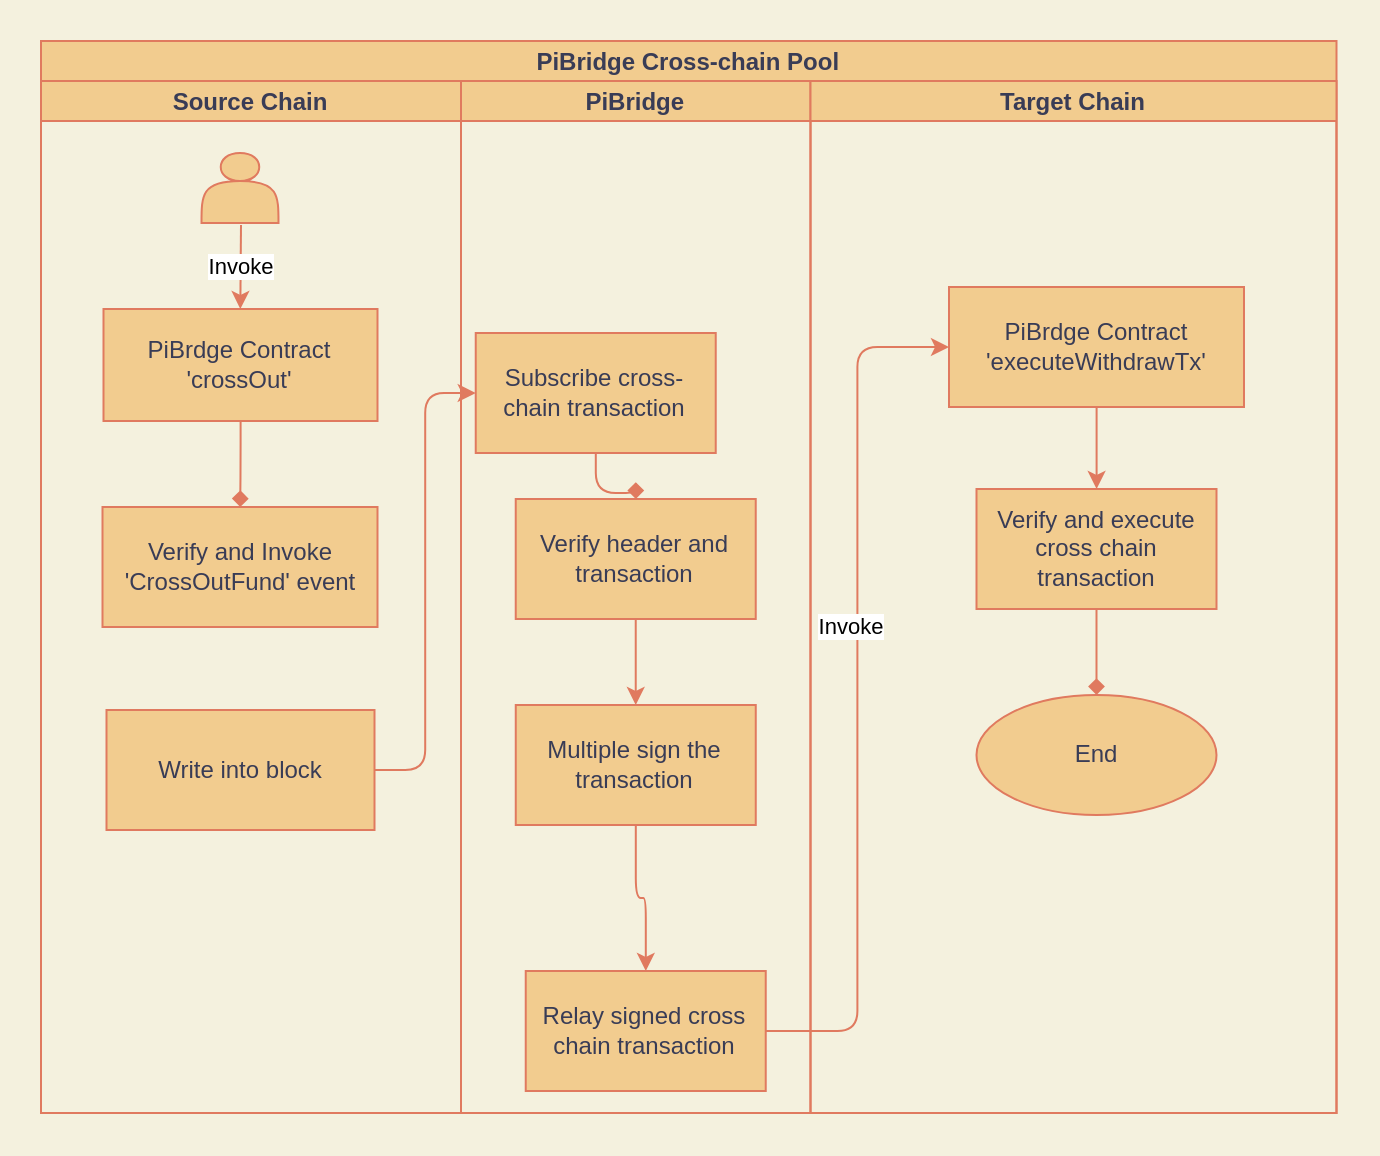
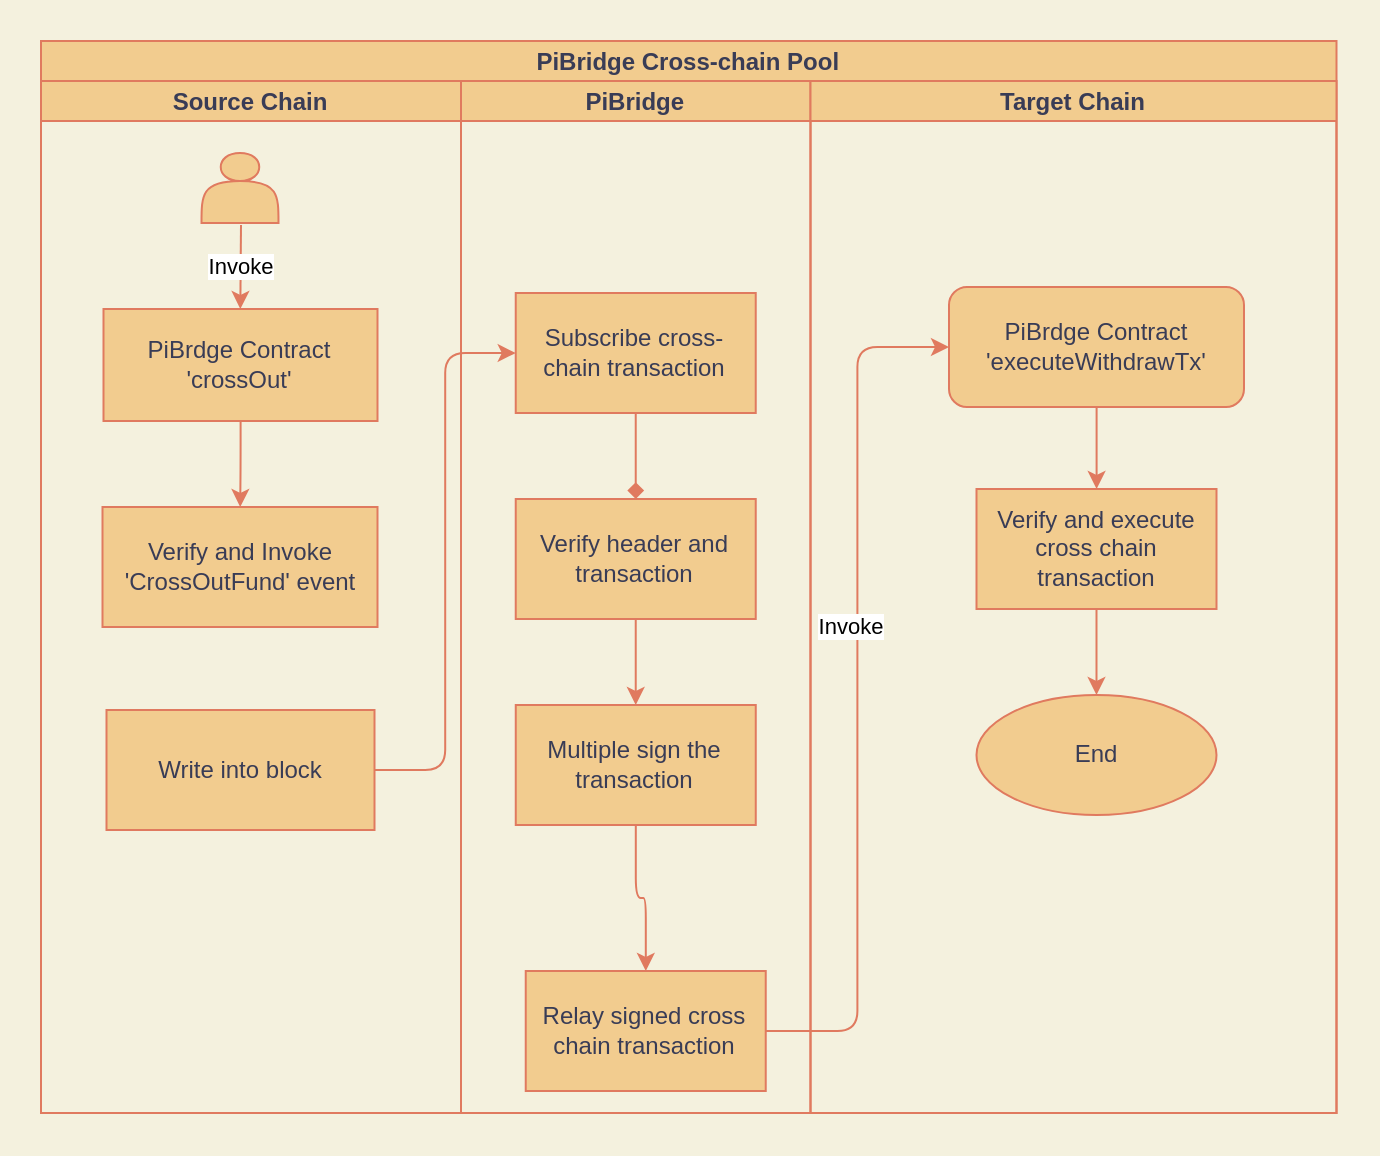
  <mxCell id="0" />
  <mxCell id="1" parent="0" />
  <mxCell id="2" value="PiBridge Cross-chain Pool" style="swimlane;childLayout=stackLayout;resizeParent=1;resizeParentMax=0;startSize=20;fillColor=#F2CC8F;strokeColor=#E07A5F;fontColor=#393C56;" parent="1" vertex="1"><mxGeometry x="20" y="20" width="647.75" height="536" as="geometry" /></mxCell>
  <mxCell id="3" value="Source Chain" style="swimlane;startSize=20;fillColor=#F2CC8F;strokeColor=#E07A5F;fontColor=#393C56;" parent="2" vertex="1"><mxGeometry y="20" width="210" height="516" as="geometry" /></mxCell>
  <mxCell id="4" value="" style="shape=actor;whiteSpace=wrap;html=1;fillColor=#F2CC8F;strokeColor=#E07A5F;fontColor=#393C56;" parent="3" vertex="1"><mxGeometry x="80.25" y="36" width="38.5" height="35" as="geometry" /></mxCell>
- <mxCell id="5" value="" style="edgeStyle=orthogonalEdgeStyle;curved=0;rounded=1;sketch=0;orthogonalLoop=1;jettySize=auto;html=1;fontColor=#393C56;strokeColor=#E07A5F;fillColor=#F2CC8F;endArrow=diamond;" parent="3" source="6" target="7" edge="1"><mxGeometry relative="1" as="geometry" /></mxCell>
+ <mxCell id="5" value="" style="edgeStyle=orthogonalEdgeStyle;curved=0;rounded=1;sketch=0;orthogonalLoop=1;jettySize=auto;html=1;fontColor=#393C56;strokeColor=#E07A5F;fillColor=#F2CC8F;" parent="3" source="6" target="7" edge="1"><mxGeometry relative="1" as="geometry" /></mxCell>
  <mxCell id="6" value="PiBrdge Contract&lt;br&gt;'crossOut'" style="rounded=0;whiteSpace=wrap;html=1;fillColor=#F2CC8F;strokeColor=#E07A5F;fontColor=#393C56;" parent="3" vertex="1"><mxGeometry x="31.25" y="114" width="137" height="56" as="geometry" /></mxCell>
  <mxCell id="7" value="Verify and Invoke 'CrossOutFund' event" style="whiteSpace=wrap;html=1;rounded=0;fontColor=#393C56;strokeColor=#E07A5F;fillColor=#F2CC8F;" parent="3" vertex="1"><mxGeometry x="30.75" y="213" width="137.5" height="60" as="geometry" /></mxCell>
  <mxCell id="8" value="Write into block" style="whiteSpace=wrap;html=1;rounded=0;fontColor=#393C56;strokeColor=#E07A5F;fillColor=#F2CC8F;" parent="3" vertex="1"><mxGeometry x="32.75" y="314.5" width="134" height="60" as="geometry" /></mxCell>
  <mxCell id="9" value="" style="endArrow=classic;html=1;fontColor=#393C56;strokeColor=#E07A5F;fillColor=#F2CC8F;entryX=0.5;entryY=0;entryDx=0;entryDy=0;" parent="3" edge="1"><mxGeometry relative="1" as="geometry"><mxPoint x="100" y="72" as="sourcePoint" /><mxPoint x="99.66" y="114" as="targetPoint" /></mxGeometry></mxCell>
  <mxCell id="10" value="Invoke" style="edgeLabel;resizable=0;html=1;align=center;verticalAlign=middle;" parent="9" connectable="0" vertex="1"><mxGeometry relative="1" as="geometry" /></mxCell>
  <mxCell id="11" value="PiBridge" style="swimlane;startSize=20;fillColor=#F2CC8F;strokeColor=#E07A5F;fontColor=#393C56;" parent="2" vertex="1"><mxGeometry x="210" y="20" width="174.75" height="516" as="geometry" /></mxCell>
  <mxCell id="12" value="" style="edgeStyle=orthogonalEdgeStyle;curved=0;rounded=1;sketch=0;orthogonalLoop=1;jettySize=auto;html=1;fontColor=#393C56;strokeColor=#E07A5F;fillColor=#F2CC8F;endArrow=diamond;" parent="11" source="13" target="15" edge="1"><mxGeometry relative="1" as="geometry" /></mxCell>
- <mxCell id="13" value="&lt;span&gt;Subscribe cross-chain transaction&lt;/span&gt;" style="whiteSpace=wrap;html=1;rounded=0;fontColor=#393C56;strokeColor=#E07A5F;fillColor=#F2CC8F;" parent="11" vertex="1"><mxGeometry x="7.37" y="126" width="120" height="60" as="geometry" /></mxCell>
+ <mxCell id="13" value="&lt;span&gt;Subscribe cross-chain transaction&lt;/span&gt;" style="whiteSpace=wrap;html=1;rounded=0;fontColor=#393C56;strokeColor=#E07A5F;fillColor=#F2CC8F;" parent="11" vertex="1"><mxGeometry x="27.37" y="106" width="120" height="60" as="geometry" /></mxCell>
  <mxCell id="14" value="" style="edgeStyle=orthogonalEdgeStyle;curved=0;rounded=1;sketch=0;orthogonalLoop=1;jettySize=auto;html=1;fontColor=#393C56;strokeColor=#E07A5F;fillColor=#F2CC8F;" parent="11" source="15" target="17" edge="1"><mxGeometry relative="1" as="geometry" /></mxCell>
  <mxCell id="15" value="Verify header and transaction" style="whiteSpace=wrap;html=1;rounded=0;fontColor=#393C56;strokeColor=#E07A5F;fillColor=#F2CC8F;" parent="11" vertex="1"><mxGeometry x="27.37" y="209" width="120" height="60" as="geometry" /></mxCell>
  <mxCell id="16" value="" style="edgeStyle=orthogonalEdgeStyle;curved=0;rounded=1;sketch=0;orthogonalLoop=1;jettySize=auto;html=1;fontColor=#393C56;strokeColor=#E07A5F;fillColor=#F2CC8F;" parent="11" source="17" target="18" edge="1"><mxGeometry relative="1" as="geometry" /></mxCell>
  <mxCell id="17" value="Multiple sign the transaction" style="whiteSpace=wrap;html=1;rounded=0;fontColor=#393C56;strokeColor=#E07A5F;fillColor=#F2CC8F;" parent="11" vertex="1"><mxGeometry x="27.38" y="312" width="120" height="60" as="geometry" /></mxCell>
  <mxCell id="18" value="Relay signed cross chain transaction" style="whiteSpace=wrap;html=1;rounded=0;fontColor=#393C56;strokeColor=#E07A5F;fillColor=#F2CC8F;" parent="11" vertex="1"><mxGeometry x="32.37" y="445" width="120" height="60" as="geometry" /></mxCell>
  <mxCell id="19" value="" style="edgeStyle=orthogonalEdgeStyle;curved=0;rounded=1;sketch=0;orthogonalLoop=1;jettySize=auto;html=1;fontColor=#393C56;strokeColor=#E07A5F;fillColor=#F2CC8F;entryX=0;entryY=0.5;entryDx=0;entryDy=0;" parent="2" source="8" target="13" edge="1"><mxGeometry relative="1" as="geometry" /></mxCell>
  <mxCell id="20" value="" style="edgeStyle=orthogonalEdgeStyle;curved=0;rounded=1;sketch=0;orthogonalLoop=1;jettySize=auto;html=1;fontColor=#393C56;strokeColor=#E07A5F;fillColor=#F2CC8F;entryX=0;entryY=0.5;entryDx=0;entryDy=0;" parent="2" source="18" target="23" edge="1"><mxGeometry relative="1" as="geometry" /></mxCell>
  <mxCell id="21" value="Target Chain" style="swimlane;startSize=20;fillColor=#F2CC8F;strokeColor=#E07A5F;fontColor=#393C56;" parent="2" vertex="1"><mxGeometry x="384.75" y="20" width="263" height="516" as="geometry" /></mxCell>
  <mxCell id="22" value="" style="edgeStyle=orthogonalEdgeStyle;curved=0;rounded=1;sketch=0;orthogonalLoop=1;jettySize=auto;html=1;fontColor=#393C56;strokeColor=#E07A5F;fillColor=#F2CC8F;" parent="21" source="23" target="26" edge="1"><mxGeometry relative="1" as="geometry" /></mxCell>
- <mxCell id="23" value="&lt;span&gt;PiBrdge Contract&lt;/span&gt;&lt;br&gt;&lt;span&gt;'executeWithdrawTx'&lt;/span&gt;" style="whiteSpace=wrap;html=1;rounded=0;fontColor=#393C56;strokeColor=#E07A5F;fillColor=#F2CC8F;" parent="21" vertex="1"><mxGeometry x="69.25" y="103" width="147.5" height="60" as="geometry" /></mxCell>
+ <mxCell id="23" value="&lt;span&gt;PiBrdge Contract&lt;/span&gt;&lt;br&gt;&lt;span&gt;'executeWithdrawTx'&lt;/span&gt;" style="whiteSpace=wrap;html=1;fontColor=#393C56;strokeColor=#E07A5F;fillColor=#F2CC8F;rounded=1;" parent="21" vertex="1"><mxGeometry x="69.25" y="103" width="147.5" height="60" as="geometry" /></mxCell>
  <mxCell id="24" value="Invoke" style="edgeLabel;resizable=0;html=1;align=center;verticalAlign=middle;" parent="21" connectable="0" vertex="1"><mxGeometry x="19.254" y="272.998" as="geometry" /></mxCell>
- <mxCell id="25" value="" style="edgeStyle=orthogonalEdgeStyle;curved=0;rounded=1;sketch=0;orthogonalLoop=1;jettySize=auto;html=1;fontColor=#393C56;strokeColor=#E07A5F;fillColor=#F2CC8F;endArrow=diamond;" parent="21" source="26" target="27" edge="1"><mxGeometry relative="1" as="geometry" /></mxCell>
+ <mxCell id="25" value="" style="edgeStyle=orthogonalEdgeStyle;curved=0;rounded=1;sketch=0;orthogonalLoop=1;jettySize=auto;html=1;fontColor=#393C56;strokeColor=#E07A5F;fillColor=#F2CC8F;" parent="21" source="26" target="27" edge="1"><mxGeometry relative="1" as="geometry" /></mxCell>
  <mxCell id="26" value="Verify and execute cross chain transaction" style="whiteSpace=wrap;html=1;rounded=0;fontColor=#393C56;strokeColor=#E07A5F;fillColor=#F2CC8F;" parent="21" vertex="1"><mxGeometry x="83" y="204" width="120" height="60" as="geometry" /></mxCell>
  <mxCell id="27" value="End" style="ellipse;whiteSpace=wrap;html=1;rounded=0;fontColor=#393C56;strokeColor=#E07A5F;fillColor=#F2CC8F;" parent="21" vertex="1"><mxGeometry x="83" y="307" width="120" height="60" as="geometry" /></mxCell>
